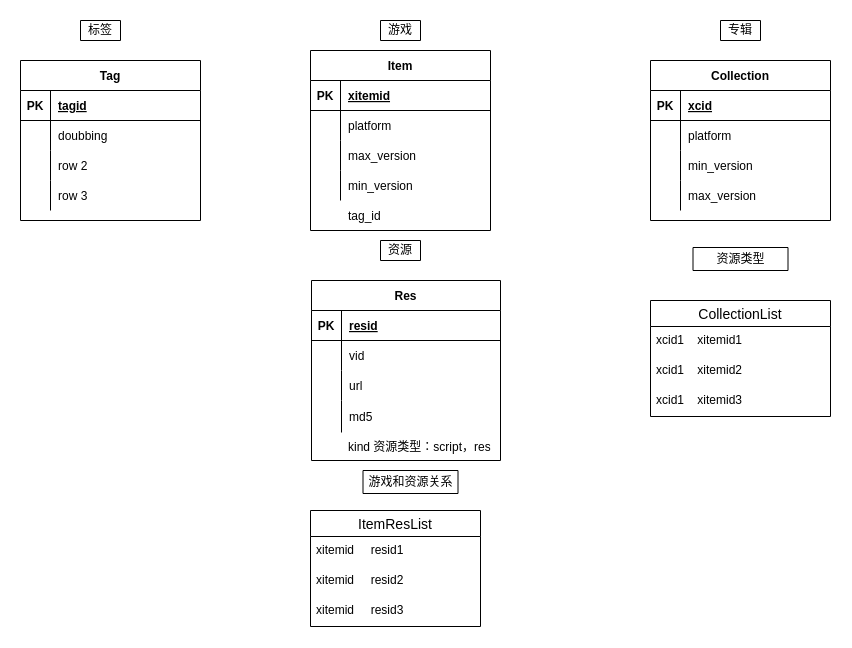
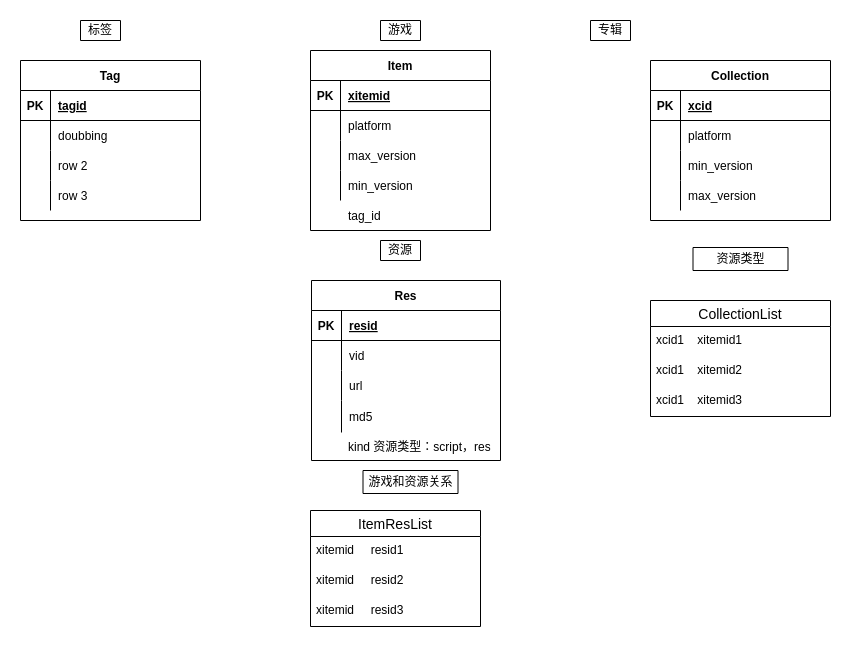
  <mxCell id="0" />
  <mxCell id="1" parent="0" />
  <mxCell id="2" style="edgeStyle=orthogonalEdgeStyle;rounded=0;orthogonalLoop=1;jettySize=auto;html=1;exitX=0;exitY=1;exitDx=0;exitDy=0;" edge="1" parent="1" source="3"><mxGeometry relative="1" as="geometry"><mxPoint x="310" y="230" as="targetPoint" /></mxGeometry></mxCell>
  <mxCell id="3" value="Item" style="shape=table;startSize=30;container=1;collapsible=1;childLayout=tableLayout;fixedRows=1;rowLines=0;fontStyle=1;align=center;resizeLast=1;" vertex="1" parent="1"><mxGeometry x="310" y="50" width="180" height="180" as="geometry"><mxRectangle x="150" y="230" width="60" height="30" as="alternateBounds" /></mxGeometry></mxCell>
  <mxCell id="4" value="" style="shape=partialRectangle;collapsible=0;dropTarget=0;pointerEvents=0;fillColor=none;top=0;left=0;bottom=1;right=0;points=[[0,0.5],[1,0.5]];portConstraint=eastwest;" vertex="1" parent="3"><mxGeometry y="30" width="180" height="30" as="geometry" /></mxCell>
  <mxCell id="5" value="PK" style="shape=partialRectangle;connectable=0;fillColor=none;top=0;left=0;bottom=0;right=0;fontStyle=1;overflow=hidden;" vertex="1" parent="4"><mxGeometry width="30" height="30" as="geometry" /></mxCell>
  <mxCell id="6" value="xitemid" style="shape=partialRectangle;connectable=0;fillColor=none;top=0;left=0;bottom=0;right=0;align=left;spacingLeft=6;fontStyle=5;overflow=hidden;" vertex="1" parent="4"><mxGeometry x="30" width="150" height="30" as="geometry" /></mxCell>
  <mxCell id="7" value="" style="shape=partialRectangle;collapsible=0;dropTarget=0;pointerEvents=0;fillColor=none;top=0;left=0;bottom=0;right=0;points=[[0,0.5],[1,0.5]];portConstraint=eastwest;" vertex="1" parent="3"><mxGeometry y="60" width="180" height="30" as="geometry" /></mxCell>
  <mxCell id="8" value="" style="shape=partialRectangle;connectable=0;fillColor=none;top=0;left=0;bottom=0;right=0;editable=1;overflow=hidden;" vertex="1" parent="7"><mxGeometry width="30" height="30" as="geometry" /></mxCell>
  <mxCell id="9" value="platform" style="shape=partialRectangle;connectable=0;fillColor=none;top=0;left=0;bottom=0;right=0;align=left;spacingLeft=6;overflow=hidden;" vertex="1" parent="7"><mxGeometry x="30" width="150" height="30" as="geometry" /></mxCell>
  <mxCell id="10" value="" style="shape=partialRectangle;collapsible=0;dropTarget=0;pointerEvents=0;fillColor=none;top=0;left=0;bottom=0;right=0;points=[[0,0.5],[1,0.5]];portConstraint=eastwest;" vertex="1" parent="3"><mxGeometry y="90" width="180" height="30" as="geometry" /></mxCell>
  <mxCell id="11" value="" style="shape=partialRectangle;connectable=0;fillColor=none;top=0;left=0;bottom=0;right=0;editable=1;overflow=hidden;" vertex="1" parent="10"><mxGeometry width="30" height="30" as="geometry" /></mxCell>
  <mxCell id="12" value="max_version" style="shape=partialRectangle;connectable=0;fillColor=none;top=0;left=0;bottom=0;right=0;align=left;spacingLeft=6;overflow=hidden;" vertex="1" parent="10"><mxGeometry x="30" width="150" height="30" as="geometry" /></mxCell>
  <mxCell id="13" value="" style="shape=partialRectangle;collapsible=0;dropTarget=0;pointerEvents=0;fillColor=none;top=0;left=0;bottom=0;right=0;points=[[0,0.5],[1,0.5]];portConstraint=eastwest;" vertex="1" parent="3"><mxGeometry y="120" width="180" height="30" as="geometry" /></mxCell>
  <mxCell id="14" value="" style="shape=partialRectangle;connectable=0;fillColor=none;top=0;left=0;bottom=0;right=0;editable=1;overflow=hidden;" vertex="1" parent="13"><mxGeometry width="30" height="30" as="geometry" /></mxCell>
  <mxCell id="15" value="min_version" style="shape=partialRectangle;connectable=0;fillColor=none;top=0;left=0;bottom=0;right=0;align=left;spacingLeft=6;overflow=hidden;" vertex="1" parent="13"><mxGeometry x="30" width="150" height="30" as="geometry" /></mxCell>
  <mxCell id="16" value="Collection" style="shape=table;startSize=30;container=1;collapsible=1;childLayout=tableLayout;fixedRows=1;rowLines=0;fontStyle=1;align=center;resizeLast=1;" vertex="1" parent="1"><mxGeometry x="650" y="60" width="180" height="160" as="geometry" /></mxCell>
  <mxCell id="17" value="" style="shape=partialRectangle;collapsible=0;dropTarget=0;pointerEvents=0;fillColor=none;top=0;left=0;bottom=1;right=0;points=[[0,0.5],[1,0.5]];portConstraint=eastwest;" vertex="1" parent="16"><mxGeometry y="30" width="180" height="30" as="geometry" /></mxCell>
  <mxCell id="18" value="PK" style="shape=partialRectangle;connectable=0;fillColor=none;top=0;left=0;bottom=0;right=0;fontStyle=1;overflow=hidden;" vertex="1" parent="17"><mxGeometry width="30" height="30" as="geometry" /></mxCell>
  <mxCell id="19" value="xcid" style="shape=partialRectangle;connectable=0;fillColor=none;top=0;left=0;bottom=0;right=0;align=left;spacingLeft=6;fontStyle=5;overflow=hidden;" vertex="1" parent="17"><mxGeometry x="30" width="150" height="30" as="geometry" /></mxCell>
  <mxCell id="20" value="" style="shape=partialRectangle;collapsible=0;dropTarget=0;pointerEvents=0;fillColor=none;top=0;left=0;bottom=0;right=0;points=[[0,0.5],[1,0.5]];portConstraint=eastwest;" vertex="1" parent="16"><mxGeometry y="60" width="180" height="30" as="geometry" /></mxCell>
  <mxCell id="21" value="" style="shape=partialRectangle;connectable=0;fillColor=none;top=0;left=0;bottom=0;right=0;editable=1;overflow=hidden;" vertex="1" parent="20"><mxGeometry width="30" height="30" as="geometry" /></mxCell>
  <mxCell id="22" value="platform" style="shape=partialRectangle;connectable=0;fillColor=none;top=0;left=0;bottom=0;right=0;align=left;spacingLeft=6;overflow=hidden;" vertex="1" parent="20"><mxGeometry x="30" width="150" height="30" as="geometry" /></mxCell>
  <mxCell id="23" value="" style="shape=partialRectangle;collapsible=0;dropTarget=0;pointerEvents=0;fillColor=none;top=0;left=0;bottom=0;right=0;points=[[0,0.5],[1,0.5]];portConstraint=eastwest;" vertex="1" parent="16"><mxGeometry y="90" width="180" height="30" as="geometry" /></mxCell>
  <mxCell id="24" value="" style="shape=partialRectangle;connectable=0;fillColor=none;top=0;left=0;bottom=0;right=0;editable=1;overflow=hidden;" vertex="1" parent="23"><mxGeometry width="30" height="30" as="geometry" /></mxCell>
  <mxCell id="25" value="min_version" style="shape=partialRectangle;connectable=0;fillColor=none;top=0;left=0;bottom=0;right=0;align=left;spacingLeft=6;overflow=hidden;" vertex="1" parent="23"><mxGeometry x="30" width="150" height="30" as="geometry" /></mxCell>
  <mxCell id="26" value="" style="shape=partialRectangle;collapsible=0;dropTarget=0;pointerEvents=0;fillColor=none;top=0;left=0;bottom=0;right=0;points=[[0,0.5],[1,0.5]];portConstraint=eastwest;" vertex="1" parent="16"><mxGeometry y="120" width="180" height="30" as="geometry" /></mxCell>
  <mxCell id="27" value="" style="shape=partialRectangle;connectable=0;fillColor=none;top=0;left=0;bottom=0;right=0;editable=1;overflow=hidden;" vertex="1" parent="26"><mxGeometry width="30" height="30" as="geometry" /></mxCell>
  <mxCell id="28" value="max_version" style="shape=partialRectangle;connectable=0;fillColor=none;top=0;left=0;bottom=0;right=0;align=left;spacingLeft=6;overflow=hidden;" vertex="1" parent="26"><mxGeometry x="30" width="150" height="30" as="geometry" /></mxCell>
- <mxCell id="29" value="专辑" style="shape=note;size=0;whiteSpace=wrap;html=1;" vertex="1" parent="1"><mxGeometry x="720" y="20" width="40" height="20" as="geometry" /></mxCell>
+ <mxCell id="29" value="专辑" style="shape=note;size=0;whiteSpace=wrap;html=1;" vertex="1" parent="1"><mxGeometry x="590" y="20" width="40" height="20" as="geometry" /></mxCell>
  <mxCell id="30" value="游戏" style="shape=note;size=0;whiteSpace=wrap;html=1;" vertex="1" parent="1"><mxGeometry x="380" y="20" width="40" height="20" as="geometry" /></mxCell>
  <mxCell id="31" style="edgeStyle=orthogonalEdgeStyle;rounded=0;orthogonalLoop=1;jettySize=auto;html=1;exitX=0.5;exitY=1;exitDx=0;exitDy=0;exitPerimeter=0;" edge="1" parent="1" source="30" target="30"><mxGeometry relative="1" as="geometry" /></mxCell>
  <mxCell id="32" value="CollectionList" style="swimlane;fontStyle=0;childLayout=stackLayout;horizontal=1;startSize=26;horizontalStack=0;resizeParent=1;resizeParentMax=0;resizeLast=0;collapsible=1;marginBottom=0;align=center;fontSize=14;" vertex="1" parent="1"><mxGeometry x="650" y="300" width="180" height="116" as="geometry" /></mxCell>
  <mxCell id="33" value="xcid1    xitemid1" style="text;strokeColor=none;fillColor=none;spacingLeft=4;spacingRight=4;overflow=hidden;rotatable=0;points=[[0,0.5],[1,0.5]];portConstraint=eastwest;fontSize=12;" vertex="1" parent="32"><mxGeometry y="26" width="180" height="30" as="geometry" /></mxCell>
  <mxCell id="34" value="xcid1    xitemid2" style="text;strokeColor=none;fillColor=none;spacingLeft=4;spacingRight=4;overflow=hidden;rotatable=0;points=[[0,0.5],[1,0.5]];portConstraint=eastwest;fontSize=12;" vertex="1" parent="32"><mxGeometry y="56" width="180" height="30" as="geometry" /></mxCell>
  <mxCell id="35" value="xcid1    xitemid3" style="text;strokeColor=none;fillColor=none;spacingLeft=4;spacingRight=4;overflow=hidden;rotatable=0;points=[[0,0.5],[1,0.5]];portConstraint=eastwest;fontSize=12;" vertex="1" parent="32"><mxGeometry y="86" width="180" height="30" as="geometry" /></mxCell>
  <mxCell id="36" value="ItemResList" style="swimlane;fontStyle=0;childLayout=stackLayout;horizontal=1;startSize=26;horizontalStack=0;resizeParent=1;resizeParentMax=0;resizeLast=0;collapsible=1;marginBottom=0;align=center;fontSize=14;" vertex="1" parent="1"><mxGeometry x="310" y="510" width="170" height="116" as="geometry" /></mxCell>
  <mxCell id="37" value="xitemid     resid1" style="text;strokeColor=none;fillColor=none;spacingLeft=4;spacingRight=4;overflow=hidden;rotatable=0;points=[[0,0.5],[1,0.5]];portConstraint=eastwest;fontSize=12;" vertex="1" parent="36"><mxGeometry y="26" width="170" height="30" as="geometry" /></mxCell>
  <mxCell id="38" value="xitemid     resid2" style="text;strokeColor=none;fillColor=none;spacingLeft=4;spacingRight=4;overflow=hidden;rotatable=0;points=[[0,0.5],[1,0.5]];portConstraint=eastwest;fontSize=12;" vertex="1" parent="36"><mxGeometry y="56" width="170" height="30" as="geometry" /></mxCell>
  <mxCell id="39" value="xitemid     resid3" style="text;strokeColor=none;fillColor=none;spacingLeft=4;spacingRight=4;overflow=hidden;rotatable=0;points=[[0,0.5],[1,0.5]];portConstraint=eastwest;fontSize=12;" vertex="1" parent="36"><mxGeometry y="86" width="170" height="30" as="geometry" /></mxCell>
  <mxCell id="40" value="Res" style="shape=table;startSize=30;container=1;collapsible=1;childLayout=tableLayout;fixedRows=1;rowLines=0;fontStyle=1;align=center;resizeLast=1;" vertex="1" parent="1"><mxGeometry x="311" y="280" width="189" height="180" as="geometry" /></mxCell>
  <mxCell id="41" value="" style="shape=partialRectangle;collapsible=0;dropTarget=0;pointerEvents=0;fillColor=none;top=0;left=0;bottom=1;right=0;points=[[0,0.5],[1,0.5]];portConstraint=eastwest;" vertex="1" parent="40"><mxGeometry y="30" width="189" height="30" as="geometry" /></mxCell>
  <mxCell id="42" value="PK" style="shape=partialRectangle;connectable=0;fillColor=none;top=0;left=0;bottom=0;right=0;fontStyle=1;overflow=hidden;" vertex="1" parent="41"><mxGeometry width="30" height="30" as="geometry" /></mxCell>
  <mxCell id="43" value="resid" style="shape=partialRectangle;connectable=0;fillColor=none;top=0;left=0;bottom=0;right=0;align=left;spacingLeft=6;fontStyle=5;overflow=hidden;" vertex="1" parent="41"><mxGeometry x="30" width="159" height="30" as="geometry" /></mxCell>
  <mxCell id="44" value="" style="shape=partialRectangle;collapsible=0;dropTarget=0;pointerEvents=0;fillColor=none;top=0;left=0;bottom=0;right=0;points=[[0,0.5],[1,0.5]];portConstraint=eastwest;" vertex="1" parent="40"><mxGeometry y="60" width="189" height="30" as="geometry" /></mxCell>
  <mxCell id="45" value="" style="shape=partialRectangle;connectable=0;fillColor=none;top=0;left=0;bottom=0;right=0;editable=1;overflow=hidden;" vertex="1" parent="44"><mxGeometry width="30" height="30" as="geometry" /></mxCell>
  <mxCell id="46" value="vid" style="shape=partialRectangle;connectable=0;fillColor=none;top=0;left=0;bottom=0;right=0;align=left;spacingLeft=6;overflow=hidden;" vertex="1" parent="44"><mxGeometry x="30" width="159" height="30" as="geometry" /></mxCell>
  <mxCell id="47" value="" style="shape=partialRectangle;collapsible=0;dropTarget=0;pointerEvents=0;fillColor=none;top=0;left=0;bottom=0;right=0;points=[[0,0.5],[1,0.5]];portConstraint=eastwest;" vertex="1" parent="40"><mxGeometry y="90" width="189" height="30" as="geometry" /></mxCell>
  <mxCell id="48" value="" style="shape=partialRectangle;connectable=0;fillColor=none;top=0;left=0;bottom=0;right=0;editable=1;overflow=hidden;" vertex="1" parent="47"><mxGeometry width="30" height="30" as="geometry" /></mxCell>
  <mxCell id="49" value="url" style="shape=partialRectangle;connectable=0;fillColor=none;top=0;left=0;bottom=0;right=0;align=left;spacingLeft=6;overflow=hidden;" vertex="1" parent="47"><mxGeometry x="30" width="159" height="30" as="geometry" /></mxCell>
  <mxCell id="50" value="" style="shape=partialRectangle;collapsible=0;dropTarget=0;pointerEvents=0;fillColor=none;top=0;left=0;bottom=0;right=0;points=[[0,0.5],[1,0.5]];portConstraint=eastwest;" vertex="1" parent="40"><mxGeometry y="120" width="189" height="32" as="geometry" /></mxCell>
  <mxCell id="51" value="" style="shape=partialRectangle;connectable=0;fillColor=none;top=0;left=0;bottom=0;right=0;editable=1;overflow=hidden;" vertex="1" parent="50"><mxGeometry width="30" height="32" as="geometry" /></mxCell>
  <mxCell id="52" value="md5" style="shape=partialRectangle;connectable=0;fillColor=none;top=0;left=0;bottom=0;right=0;align=left;spacingLeft=6;overflow=hidden;" vertex="1" parent="50"><mxGeometry x="30" width="159" height="32" as="geometry" /></mxCell>
  <mxCell id="53" value="资源" style="shape=note;size=0;whiteSpace=wrap;html=1;" vertex="1" parent="1"><mxGeometry x="380" y="240" width="40" height="20" as="geometry" /></mxCell>
  <mxCell id="54" value="资源类型" style="shape=note;size=0;whiteSpace=wrap;html=1;" vertex="1" parent="1"><mxGeometry x="692.5" y="247" width="95" height="23" as="geometry" /></mxCell>
  <mxCell id="55" value="kind 资源类型：script，res" style="shape=partialRectangle;connectable=0;fillColor=none;top=0;left=0;bottom=0;right=0;align=left;spacingLeft=6;overflow=hidden;" vertex="1" parent="1"><mxGeometry x="340" y="430" width="150" height="32" as="geometry" /></mxCell>
  <mxCell id="56" value="Tag" style="shape=table;startSize=30;container=1;collapsible=1;childLayout=tableLayout;fixedRows=1;rowLines=0;fontStyle=1;align=center;resizeLast=1;" vertex="1" parent="1"><mxGeometry x="20" y="60" width="180" height="160" as="geometry" /></mxCell>
  <mxCell id="57" value="" style="shape=partialRectangle;collapsible=0;dropTarget=0;pointerEvents=0;fillColor=none;top=0;left=0;bottom=1;right=0;points=[[0,0.5],[1,0.5]];portConstraint=eastwest;" vertex="1" parent="56"><mxGeometry y="30" width="180" height="30" as="geometry" /></mxCell>
  <mxCell id="58" value="PK" style="shape=partialRectangle;connectable=0;fillColor=none;top=0;left=0;bottom=0;right=0;fontStyle=1;overflow=hidden;" vertex="1" parent="57"><mxGeometry width="30" height="30" as="geometry" /></mxCell>
  <mxCell id="59" value="tagid" style="shape=partialRectangle;connectable=0;fillColor=none;top=0;left=0;bottom=0;right=0;align=left;spacingLeft=6;fontStyle=5;overflow=hidden;" vertex="1" parent="57"><mxGeometry x="30" width="150" height="30" as="geometry" /></mxCell>
  <mxCell id="60" value="" style="shape=partialRectangle;collapsible=0;dropTarget=0;pointerEvents=0;fillColor=none;top=0;left=0;bottom=0;right=0;points=[[0,0.5],[1,0.5]];portConstraint=eastwest;" vertex="1" parent="56"><mxGeometry y="60" width="180" height="30" as="geometry" /></mxCell>
  <mxCell id="61" value="" style="shape=partialRectangle;connectable=0;fillColor=none;top=0;left=0;bottom=0;right=0;editable=1;overflow=hidden;" vertex="1" parent="60"><mxGeometry width="30" height="30" as="geometry" /></mxCell>
  <mxCell id="62" value="doubbing" style="shape=partialRectangle;connectable=0;fillColor=none;top=0;left=0;bottom=0;right=0;align=left;spacingLeft=6;overflow=hidden;" vertex="1" parent="60"><mxGeometry x="30" width="150" height="30" as="geometry" /></mxCell>
  <mxCell id="63" value="" style="shape=partialRectangle;collapsible=0;dropTarget=0;pointerEvents=0;fillColor=none;top=0;left=0;bottom=0;right=0;points=[[0,0.5],[1,0.5]];portConstraint=eastwest;" vertex="1" parent="56"><mxGeometry y="90" width="180" height="30" as="geometry" /></mxCell>
  <mxCell id="64" value="" style="shape=partialRectangle;connectable=0;fillColor=none;top=0;left=0;bottom=0;right=0;editable=1;overflow=hidden;" vertex="1" parent="63"><mxGeometry width="30" height="30" as="geometry" /></mxCell>
  <mxCell id="65" value="row 2" style="shape=partialRectangle;connectable=0;fillColor=none;top=0;left=0;bottom=0;right=0;align=left;spacingLeft=6;overflow=hidden;" vertex="1" parent="63"><mxGeometry x="30" width="150" height="30" as="geometry" /></mxCell>
  <mxCell id="66" value="" style="shape=partialRectangle;collapsible=0;dropTarget=0;pointerEvents=0;fillColor=none;top=0;left=0;bottom=0;right=0;points=[[0,0.5],[1,0.5]];portConstraint=eastwest;" vertex="1" parent="56"><mxGeometry y="120" width="180" height="30" as="geometry" /></mxCell>
  <mxCell id="67" value="" style="shape=partialRectangle;connectable=0;fillColor=none;top=0;left=0;bottom=0;right=0;editable=1;overflow=hidden;" vertex="1" parent="66"><mxGeometry width="30" height="30" as="geometry" /></mxCell>
  <mxCell id="68" value="row 3" style="shape=partialRectangle;connectable=0;fillColor=none;top=0;left=0;bottom=0;right=0;align=left;spacingLeft=6;overflow=hidden;" vertex="1" parent="66"><mxGeometry x="30" width="150" height="30" as="geometry" /></mxCell>
  <mxCell id="69" value="标签" style="shape=note;size=0;whiteSpace=wrap;html=1;" vertex="1" parent="1"><mxGeometry x="80" y="20" width="40" height="20" as="geometry" /></mxCell>
  <mxCell id="70" value="游戏和资源关系" style="shape=note;size=0;whiteSpace=wrap;html=1;" vertex="1" parent="1"><mxGeometry x="362.5" y="470" width="95" height="23" as="geometry" /></mxCell>
  <mxCell id="71" value="tag_id" style="shape=partialRectangle;connectable=0;fillColor=none;top=0;left=0;bottom=0;right=0;align=left;spacingLeft=6;overflow=hidden;" vertex="1" parent="1"><mxGeometry x="340" y="200" width="150" height="30" as="geometry" /></mxCell>
